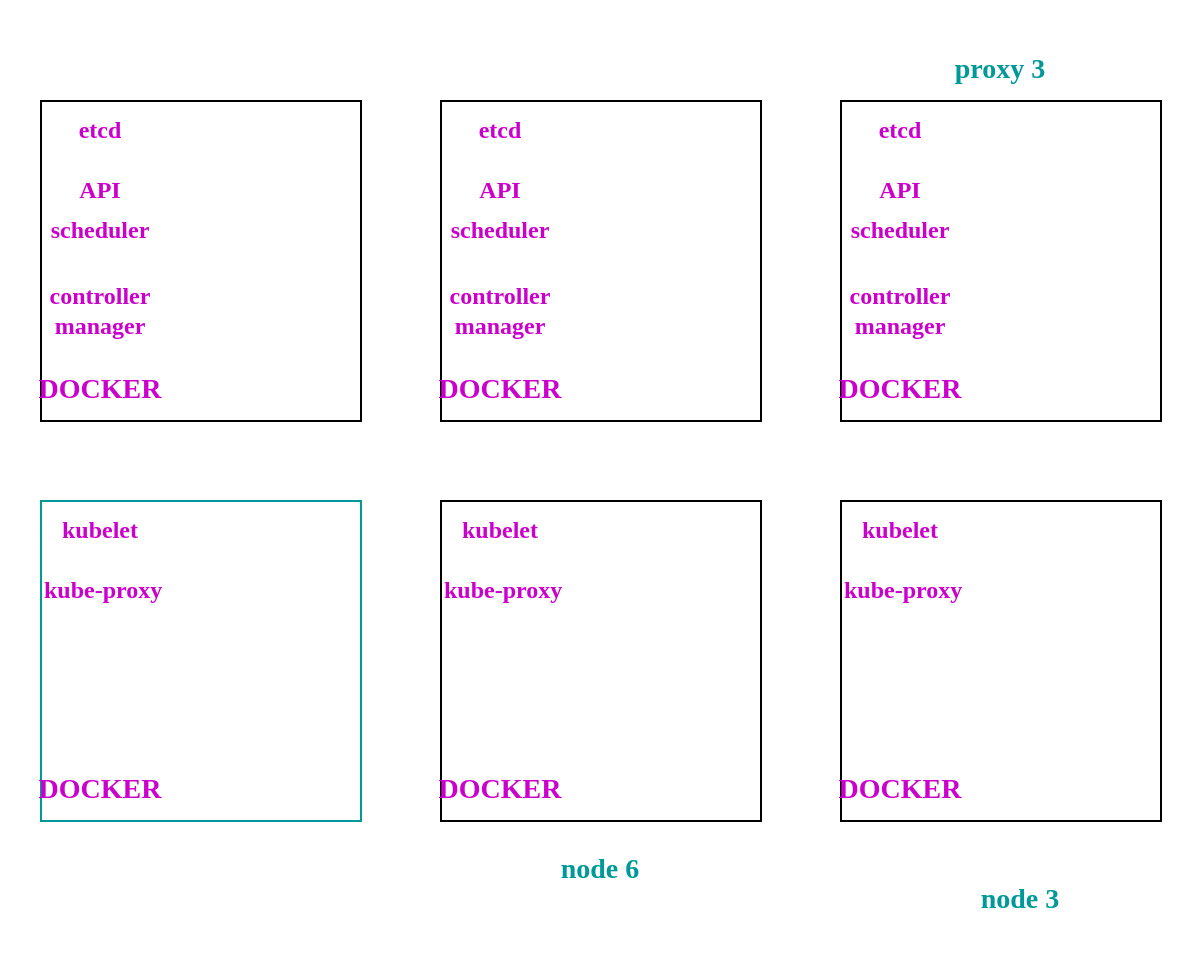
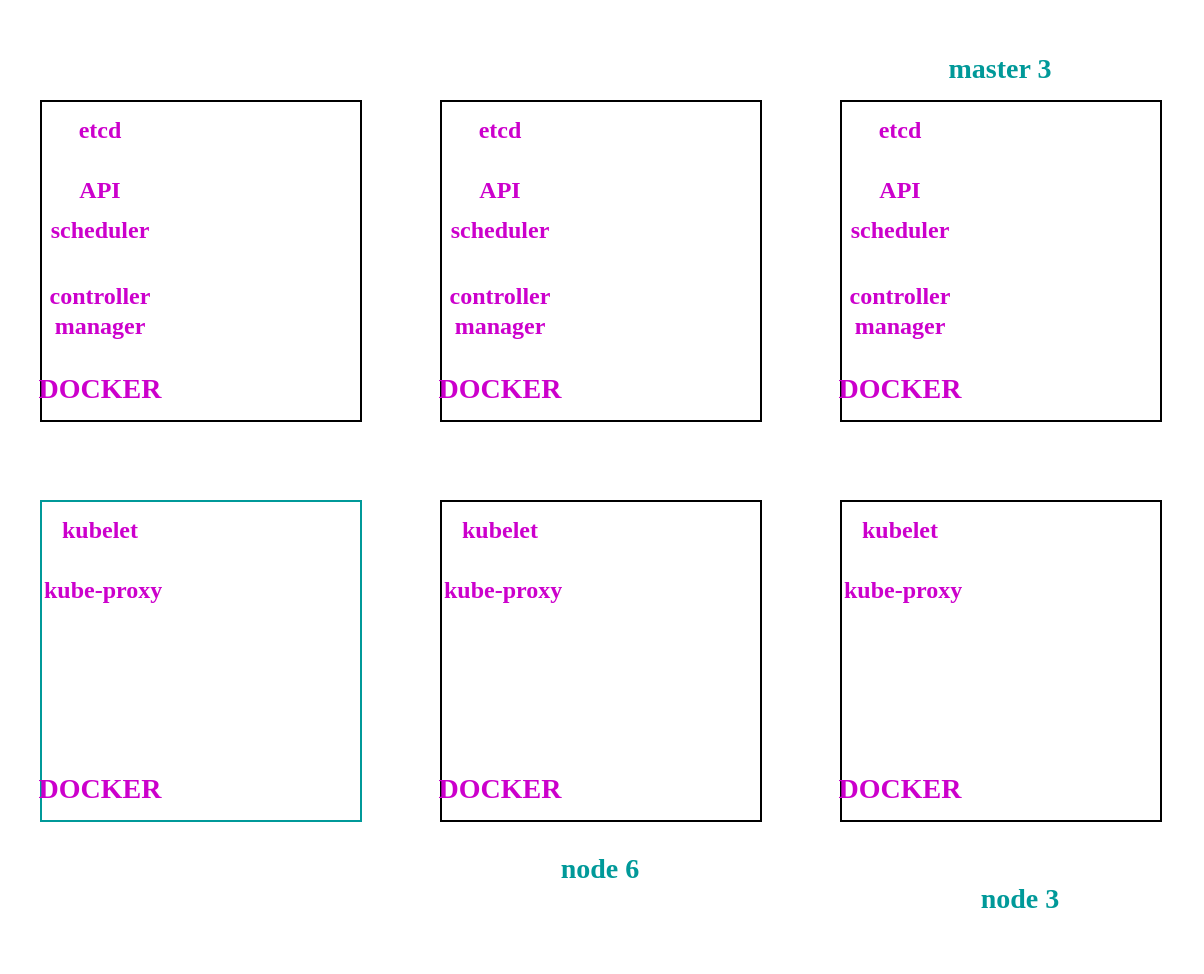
  <mxCell id="0" />
  <mxCell id="1" parent="0" />
  <mxCell id="2" value="" style="whiteSpace=wrap;html=1;aspect=fixed;direction=south;" vertex="1" parent="1"><mxGeometry x="20" y="50" width="160" height="160" as="geometry" /></mxCell>
  <mxCell id="3" value="&lt;font face=&quot;Comic Sans MS&quot; color=&quot;#cc00cc&quot;&gt;&lt;b&gt;etcd&lt;/b&gt;&lt;/font&gt;" style="text;html=1;strokeColor=none;fillColor=none;align=center;verticalAlign=middle;whiteSpace=wrap;rounded=0;" vertex="1" parent="1"><mxGeometry x="20" y="50" width="60" height="30" as="geometry" /></mxCell>
  <mxCell id="4" value="&lt;font face=&quot;Comic Sans MS&quot; color=&quot;#cc00cc&quot;&gt;&lt;b&gt;API&lt;/b&gt;&lt;/font&gt;" style="text;html=1;strokeColor=none;fillColor=none;align=center;verticalAlign=middle;whiteSpace=wrap;rounded=0;" vertex="1" parent="1"><mxGeometry x="20" y="80" width="60" height="30" as="geometry" /></mxCell>
  <mxCell id="5" value="&lt;b&gt;&lt;font face=&quot;Comic Sans MS&quot; color=&quot;#cc00cc&quot;&gt;scheduler&lt;/font&gt;&lt;/b&gt;" style="text;html=1;strokeColor=none;fillColor=none;align=center;verticalAlign=middle;whiteSpace=wrap;rounded=0;" vertex="1" parent="1"><mxGeometry x="20" y="100" width="60" height="30" as="geometry" /></mxCell>
  <mxCell id="6" value="&lt;font face=&quot;Comic Sans MS&quot; color=&quot;#cc00cc&quot;&gt;&lt;b&gt;controller manager&lt;/b&gt;&lt;/font&gt;" style="text;html=1;strokeColor=none;fillColor=none;align=center;verticalAlign=middle;whiteSpace=wrap;rounded=0;" vertex="1" parent="1"><mxGeometry x="20" y="140" width="60" height="30" as="geometry" /></mxCell>
  <mxCell id="7" value="&lt;font face=&quot;Comic Sans MS&quot; style=&quot;font-size: 14px&quot; color=&quot;#cc00cc&quot;&gt;&lt;b&gt;DOCKER&lt;/b&gt;&lt;/font&gt;" style="text;html=1;strokeColor=none;fillColor=none;align=center;verticalAlign=middle;whiteSpace=wrap;rounded=0;" vertex="1" parent="1"><mxGeometry x="20" y="180" width="60" height="30" as="geometry" /></mxCell>
  <mxCell id="8" value="" style="whiteSpace=wrap;html=1;aspect=fixed;direction=south;" vertex="1" parent="1"><mxGeometry x="220" y="50" width="160" height="160" as="geometry" /></mxCell>
  <mxCell id="9" value="" style="whiteSpace=wrap;html=1;aspect=fixed;direction=south;" vertex="1" parent="1"><mxGeometry x="420" y="50" width="160" height="160" as="geometry" /></mxCell>
- <mxCell id="10" value="&lt;font face=&quot;Comic Sans MS&quot; color=&quot;#009999&quot; style=&quot;font-size: 14px&quot;&gt;&lt;b&gt;proxy 3&lt;br&gt;&lt;/b&gt;&lt;/font&gt;" style="text;html=1;strokeColor=none;fillColor=none;align=center;verticalAlign=middle;whiteSpace=wrap;rounded=0;fontColor=#CC00CC;" vertex="1" parent="1"><mxGeometry x="430" y="20" width="140" height="30" as="geometry" /></mxCell>
+ <mxCell id="10" value="&lt;font face=&quot;Comic Sans MS&quot; color=&quot;#009999&quot; style=&quot;font-size: 14px&quot;&gt;&lt;b&gt;master 3&lt;br&gt;&lt;/b&gt;&lt;/font&gt;" style="text;html=1;strokeColor=none;fillColor=none;align=center;verticalAlign=middle;whiteSpace=wrap;rounded=0;fontColor=#CC00CC;" vertex="1" parent="1"><mxGeometry x="430" y="20" width="140" height="30" as="geometry" /></mxCell>
  <mxCell id="11" value="" style="whiteSpace=wrap;html=1;aspect=fixed;direction=south;fontColor=#009999;strokeColor=#009999;" vertex="1" parent="1"><mxGeometry x="20" y="250" width="160" height="160" as="geometry" /></mxCell>
  <mxCell id="12" value="" style="whiteSpace=wrap;html=1;aspect=fixed;direction=south;" vertex="1" parent="1"><mxGeometry x="220" y="250" width="160" height="160" as="geometry" /></mxCell>
  <mxCell id="13" value="&lt;font face=&quot;Comic Sans MS&quot; color=&quot;#009999&quot; style=&quot;font-size: 14px&quot;&gt;&lt;b&gt;node 6&lt;/b&gt;&lt;/font&gt;" style="text;html=1;strokeColor=none;fillColor=none;align=center;verticalAlign=middle;whiteSpace=wrap;rounded=0;fontColor=#CC00CC;" vertex="1" parent="1"><mxGeometry x="230" y="420" width="140" height="30" as="geometry" /></mxCell>
  <mxCell id="14" value="" style="whiteSpace=wrap;html=1;aspect=fixed;direction=south;" vertex="1" parent="1"><mxGeometry x="420" y="250" width="160" height="160" as="geometry" /></mxCell>
  <mxCell id="15" value="&lt;font face=&quot;Comic Sans MS&quot; color=&quot;#009999&quot; style=&quot;font-size: 14px&quot;&gt;&lt;b&gt;node 3&lt;/b&gt;&lt;/font&gt;" style="text;html=1;strokeColor=none;fillColor=none;align=center;verticalAlign=middle;whiteSpace=wrap;rounded=0;fontColor=#CC00CC;" vertex="1" parent="1"><mxGeometry x="440" y="435" width="140" height="30" as="geometry" /></mxCell>
  <mxCell id="16" value="&lt;font face=&quot;Comic Sans MS&quot; style=&quot;font-size: 14px&quot; color=&quot;#cc00cc&quot;&gt;&lt;b&gt;DOCKER&lt;/b&gt;&lt;/font&gt;" style="text;html=1;strokeColor=none;fillColor=none;align=center;verticalAlign=middle;whiteSpace=wrap;rounded=0;" vertex="1" parent="1"><mxGeometry x="220" y="180" width="60" height="30" as="geometry" /></mxCell>
  <mxCell id="17" value="&lt;font face=&quot;Comic Sans MS&quot; style=&quot;font-size: 14px&quot; color=&quot;#cc00cc&quot;&gt;&lt;b&gt;DOCKER&lt;/b&gt;&lt;/font&gt;" style="text;html=1;strokeColor=none;fillColor=none;align=center;verticalAlign=middle;whiteSpace=wrap;rounded=0;" vertex="1" parent="1"><mxGeometry x="420" y="180" width="60" height="30" as="geometry" /></mxCell>
  <mxCell id="18" value="&lt;font face=&quot;Comic Sans MS&quot; style=&quot;font-size: 14px&quot; color=&quot;#cc00cc&quot;&gt;&lt;b&gt;DOCKER&lt;/b&gt;&lt;/font&gt;" style="text;html=1;strokeColor=none;fillColor=none;align=center;verticalAlign=middle;whiteSpace=wrap;rounded=0;" vertex="1" parent="1"><mxGeometry x="20" y="380" width="60" height="30" as="geometry" /></mxCell>
  <mxCell id="19" value="&lt;font face=&quot;Comic Sans MS&quot; style=&quot;font-size: 14px&quot; color=&quot;#cc00cc&quot;&gt;&lt;b&gt;DOCKER&lt;/b&gt;&lt;/font&gt;" style="text;html=1;strokeColor=none;fillColor=none;align=center;verticalAlign=middle;whiteSpace=wrap;rounded=0;" vertex="1" parent="1"><mxGeometry x="220" y="380" width="60" height="30" as="geometry" /></mxCell>
  <mxCell id="20" value="&lt;font face=&quot;Comic Sans MS&quot; style=&quot;font-size: 14px&quot; color=&quot;#cc00cc&quot;&gt;&lt;b&gt;DOCKER&lt;/b&gt;&lt;/font&gt;" style="text;html=1;strokeColor=none;fillColor=none;align=center;verticalAlign=middle;whiteSpace=wrap;rounded=0;" vertex="1" parent="1"><mxGeometry x="420" y="380" width="60" height="30" as="geometry" /></mxCell>
  <mxCell id="21" value="&lt;font face=&quot;Comic Sans MS&quot; color=&quot;#cc00cc&quot;&gt;&lt;b&gt;kubelet&lt;/b&gt;&lt;/font&gt;" style="text;html=1;strokeColor=none;fillColor=none;align=center;verticalAlign=middle;whiteSpace=wrap;rounded=0;" vertex="1" parent="1"><mxGeometry x="20" y="250" width="60" height="30" as="geometry" /></mxCell>
  <mxCell id="22" value="&lt;div&gt;&lt;b style=&quot;color: rgb(204 , 0 , 204) ; font-family: &amp;#34;comic sans ms&amp;#34;&quot;&gt;kube-proxy&lt;/b&gt;&lt;/div&gt;" style="text;html=1;strokeColor=none;fillColor=none;align=left;verticalAlign=middle;whiteSpace=wrap;rounded=0;" vertex="1" parent="1"><mxGeometry x="20" y="280" width="110" height="30" as="geometry" /></mxCell>
  <mxCell id="23" value="&lt;font face=&quot;Comic Sans MS&quot; color=&quot;#cc00cc&quot;&gt;&lt;b&gt;kubelet&lt;/b&gt;&lt;/font&gt;" style="text;html=1;strokeColor=none;fillColor=none;align=center;verticalAlign=middle;whiteSpace=wrap;rounded=0;" vertex="1" parent="1"><mxGeometry x="220" y="250" width="60" height="30" as="geometry" /></mxCell>
  <mxCell id="24" value="&lt;div&gt;&lt;b style=&quot;color: rgb(204 , 0 , 204) ; font-family: &amp;#34;comic sans ms&amp;#34;&quot;&gt;kube-proxy&lt;/b&gt;&lt;/div&gt;" style="text;html=1;strokeColor=none;fillColor=none;align=left;verticalAlign=middle;whiteSpace=wrap;rounded=0;" vertex="1" parent="1"><mxGeometry x="220" y="280" width="110" height="30" as="geometry" /></mxCell>
  <mxCell id="25" value="&lt;font face=&quot;Comic Sans MS&quot; color=&quot;#cc00cc&quot;&gt;&lt;b&gt;kubelet&lt;/b&gt;&lt;/font&gt;" style="text;html=1;strokeColor=none;fillColor=none;align=center;verticalAlign=middle;whiteSpace=wrap;rounded=0;" vertex="1" parent="1"><mxGeometry x="420" y="250" width="60" height="30" as="geometry" /></mxCell>
  <mxCell id="26" value="&lt;div&gt;&lt;b style=&quot;color: rgb(204 , 0 , 204) ; font-family: &amp;#34;comic sans ms&amp;#34;&quot;&gt;kube-proxy&lt;/b&gt;&lt;/div&gt;" style="text;html=1;strokeColor=none;fillColor=none;align=left;verticalAlign=middle;whiteSpace=wrap;rounded=0;" vertex="1" parent="1"><mxGeometry x="420" y="280" width="110" height="30" as="geometry" /></mxCell>
  <mxCell id="27" value="&lt;font face=&quot;Comic Sans MS&quot; color=&quot;#cc00cc&quot;&gt;&lt;b&gt;etcd&lt;/b&gt;&lt;/font&gt;" style="text;html=1;strokeColor=none;fillColor=none;align=center;verticalAlign=middle;whiteSpace=wrap;rounded=0;" vertex="1" parent="1"><mxGeometry x="220" y="50" width="60" height="30" as="geometry" /></mxCell>
  <mxCell id="28" value="&lt;font face=&quot;Comic Sans MS&quot; color=&quot;#cc00cc&quot;&gt;&lt;b&gt;API&lt;/b&gt;&lt;/font&gt;" style="text;html=1;strokeColor=none;fillColor=none;align=center;verticalAlign=middle;whiteSpace=wrap;rounded=0;" vertex="1" parent="1"><mxGeometry x="220" y="80" width="60" height="30" as="geometry" /></mxCell>
  <mxCell id="29" value="&lt;b&gt;&lt;font face=&quot;Comic Sans MS&quot; color=&quot;#cc00cc&quot;&gt;scheduler&lt;/font&gt;&lt;/b&gt;" style="text;html=1;strokeColor=none;fillColor=none;align=center;verticalAlign=middle;whiteSpace=wrap;rounded=0;" vertex="1" parent="1"><mxGeometry x="220" y="100" width="60" height="30" as="geometry" /></mxCell>
  <mxCell id="30" value="&lt;font face=&quot;Comic Sans MS&quot; color=&quot;#cc00cc&quot;&gt;&lt;b&gt;controller manager&lt;/b&gt;&lt;/font&gt;" style="text;html=1;strokeColor=none;fillColor=none;align=center;verticalAlign=middle;whiteSpace=wrap;rounded=0;" vertex="1" parent="1"><mxGeometry x="220" y="140" width="60" height="30" as="geometry" /></mxCell>
  <mxCell id="31" value="&lt;font face=&quot;Comic Sans MS&quot; color=&quot;#cc00cc&quot;&gt;&lt;b&gt;etcd&lt;/b&gt;&lt;/font&gt;" style="text;html=1;strokeColor=none;fillColor=none;align=center;verticalAlign=middle;whiteSpace=wrap;rounded=0;" vertex="1" parent="1"><mxGeometry x="420" y="50" width="60" height="30" as="geometry" /></mxCell>
  <mxCell id="32" value="&lt;font face=&quot;Comic Sans MS&quot; color=&quot;#cc00cc&quot;&gt;&lt;b&gt;API&lt;/b&gt;&lt;/font&gt;" style="text;html=1;strokeColor=none;fillColor=none;align=center;verticalAlign=middle;whiteSpace=wrap;rounded=0;" vertex="1" parent="1"><mxGeometry x="420" y="80" width="60" height="30" as="geometry" /></mxCell>
  <mxCell id="33" value="&lt;b&gt;&lt;font face=&quot;Comic Sans MS&quot; color=&quot;#cc00cc&quot;&gt;scheduler&lt;/font&gt;&lt;/b&gt;" style="text;html=1;strokeColor=none;fillColor=none;align=center;verticalAlign=middle;whiteSpace=wrap;rounded=0;" vertex="1" parent="1"><mxGeometry x="420" y="100" width="60" height="30" as="geometry" /></mxCell>
  <mxCell id="34" value="&lt;font face=&quot;Comic Sans MS&quot; color=&quot;#cc00cc&quot;&gt;&lt;b&gt;controller manager&lt;/b&gt;&lt;/font&gt;" style="text;html=1;strokeColor=none;fillColor=none;align=center;verticalAlign=middle;whiteSpace=wrap;rounded=0;" vertex="1" parent="1"><mxGeometry x="420" y="140" width="60" height="30" as="geometry" /></mxCell>
